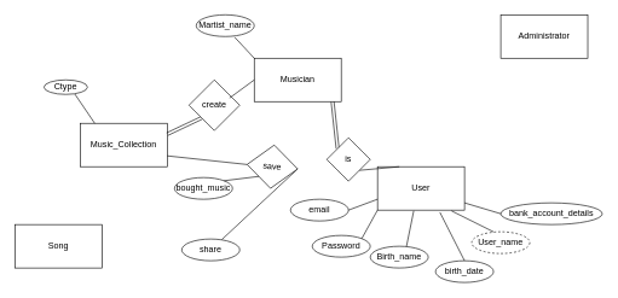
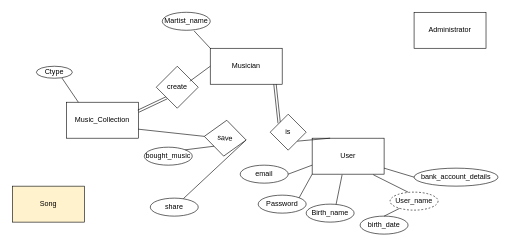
  <mxCell id="0" />
  <mxCell id="1" parent="0" />
  <mxCell id="2" value="Musician" style="rounded=0;whiteSpace=wrap;html=1;" parent="1" vertex="1"><mxGeometry x="350" y="80" width="120" height="60" as="geometry" /></mxCell>
  <mxCell id="3" value="Administrator" style="rounded=0;whiteSpace=wrap;html=1;" parent="1" vertex="1"><mxGeometry x="690" y="20" width="120" height="60" as="geometry" /></mxCell>
  <mxCell id="4" value="Martist_name" style="ellipse;whiteSpace=wrap;html=1;" parent="1" vertex="1"><mxGeometry x="270" y="20" width="80" height="30" as="geometry" /></mxCell>
  <mxCell id="5" value="Birth_name" style="ellipse;whiteSpace=wrap;html=1;" parent="1" vertex="1"><mxGeometry x="510" y="340" width="80" height="30" as="geometry" /></mxCell>
  <mxCell id="6" value="email" style="ellipse;whiteSpace=wrap;html=1;" parent="1" vertex="1"><mxGeometry x="400" y="275" width="80" height="30" as="geometry" /></mxCell>
  <mxCell id="7" value="birth_date" style="ellipse;whiteSpace=wrap;html=1;" parent="1" vertex="1"><mxGeometry x="600" y="360" width="80" height="30" as="geometry" /></mxCell>
  <mxCell id="8" value="Password" style="ellipse;whiteSpace=wrap;html=1;" parent="1" vertex="1"><mxGeometry x="430" y="325" width="80" height="30" as="geometry" /></mxCell>
  <mxCell id="9" value="User" style="rounded=0;whiteSpace=wrap;html=1;" parent="1" vertex="1"><mxGeometry x="520" y="230" width="120" height="60" as="geometry" /></mxCell>
  <mxCell id="10" value="" style="endArrow=none;html=1;rounded=0;entryX=0;entryY=0;entryDx=0;entryDy=0;shape=link;width=4;exitX=0.9;exitY=1;exitDx=0;exitDy=0;exitPerimeter=0;" parent="1" source="2" target="21" edge="1"><mxGeometry width="50" height="50" relative="1" as="geometry"><mxPoint x="458" y="130" as="sourcePoint" /><mxPoint x="500" y="190" as="targetPoint" /></mxGeometry></mxCell>
  <mxCell id="11" value="" style="endArrow=none;html=1;rounded=0;exitX=0.5;exitY=0;exitDx=0;exitDy=0;entryX=0.083;entryY=1.017;entryDx=0;entryDy=0;entryPerimeter=0;" parent="1" edge="1"><mxGeometry width="50" height="50" relative="1" as="geometry"><mxPoint x="560" y="340" as="sourcePoint" /><mxPoint x="569.96" y="291.02" as="targetPoint" /></mxGeometry></mxCell>
- <mxCell id="12" value="" style="endArrow=none;html=1;rounded=0;exitX=0.5;exitY=0;exitDx=0;exitDy=0;entryX=0.717;entryY=1.05;entryDx=0;entryDy=0;entryPerimeter=0;" parent="1" source="7" target="9" edge="1"><mxGeometry width="50" height="50" relative="1" as="geometry"><mxPoint x="530" y="340" as="sourcePoint" /><mxPoint x="580" y="290" as="targetPoint" /></mxGeometry></mxCell>
+ <mxCell id="12" value="" style="endArrow=none;html=1;rounded=0;exitX=0.5;exitY=0;exitDx=0;exitDy=0;" parent="1" source="7" target="16" edge="1"><mxGeometry width="50" height="50" relative="1" as="geometry"><mxPoint x="530" y="340" as="sourcePoint" /><mxPoint x="580" y="290" as="targetPoint" /></mxGeometry></mxCell>
  <mxCell id="13" value="" style="endArrow=none;html=1;rounded=0;exitX=1;exitY=0;exitDx=0;exitDy=0;" parent="1" source="8" edge="1"><mxGeometry width="50" height="50" relative="1" as="geometry"><mxPoint x="500" y="335" as="sourcePoint" /><mxPoint x="520" y="290" as="targetPoint" /></mxGeometry></mxCell>
  <mxCell id="14" value="" style="endArrow=none;html=1;rounded=0;exitX=1;exitY=0.5;exitDx=0;exitDy=0;entryX=0;entryY=0.5;entryDx=0;entryDy=0;" parent="1" source="6" edge="1"><mxGeometry width="50" height="50" relative="1" as="geometry"><mxPoint x="470" y="305" as="sourcePoint" /><mxPoint x="520" y="275" as="targetPoint" /></mxGeometry></mxCell>
  <mxCell id="15" value="bank_account_details" style="ellipse;whiteSpace=wrap;html=1;" parent="1" vertex="1"><mxGeometry x="690" y="280" width="140" height="30" as="geometry" /></mxCell>
  <mxCell id="16" value="User_name" style="ellipse;whiteSpace=wrap;html=1;dashed=1;" parent="1" vertex="1"><mxGeometry x="650" y="320" width="80" height="30" as="geometry" /></mxCell>
  <mxCell id="17" value="" style="endArrow=none;html=1;rounded=0;exitX=0.375;exitY=0;exitDx=0;exitDy=0;exitPerimeter=0;entryX=0.85;entryY=1.017;entryDx=0;entryDy=0;entryPerimeter=0;" parent="1" source="16" target="9" edge="1"><mxGeometry width="50" height="50" relative="1" as="geometry"><mxPoint x="700" y="290" as="sourcePoint" /><mxPoint x="750" y="240" as="targetPoint" /></mxGeometry></mxCell>
  <mxCell id="18" value="" style="endArrow=none;html=1;rounded=0;entryX=0;entryY=0.5;entryDx=0;entryDy=0;" parent="1" target="15" edge="1"><mxGeometry width="50" height="50" relative="1" as="geometry"><mxPoint x="640" y="280" as="sourcePoint" /><mxPoint x="690" y="230" as="targetPoint" /></mxGeometry></mxCell>
  <mxCell id="19" value="" style="endArrow=none;html=1;rounded=0;exitX=1;exitY=1;exitDx=0;exitDy=0;" parent="1" source="21" edge="1"><mxGeometry width="50" height="50" relative="1" as="geometry"><mxPoint x="500" y="280" as="sourcePoint" /><mxPoint x="550" y="230" as="targetPoint" /></mxGeometry></mxCell>
  <mxCell id="20" value="" style="endArrow=none;html=1;rounded=0;exitX=0;exitY=0;exitDx=0;exitDy=0;entryX=0.663;entryY=1.033;entryDx=0;entryDy=0;entryPerimeter=0;" parent="1" source="2" target="4" edge="1"><mxGeometry width="50" height="50" relative="1" as="geometry"><mxPoint x="280" y="100" as="sourcePoint" /><mxPoint x="330" y="50" as="targetPoint" /></mxGeometry></mxCell>
  <mxCell id="21" value="is" style="rhombus;whiteSpace=wrap;html=1;" parent="1" vertex="1"><mxGeometry x="450" y="190" width="60" height="60" as="geometry" /></mxCell>
  <mxCell id="22" value="Music_Collection" style="rounded=0;whiteSpace=wrap;html=1;" parent="1" vertex="1"><mxGeometry x="110" y="170" width="120" height="60" as="geometry" /></mxCell>
  <mxCell id="23" value="" style="endArrow=none;html=1;rounded=0;exitX=1;exitY=0.25;exitDx=0;exitDy=0;entryX=0;entryY=1;entryDx=0;entryDy=0;shape=link;" parent="1" source="22" target="25" edge="1"><mxGeometry width="50" height="50" relative="1" as="geometry"><mxPoint x="300" y="160" as="sourcePoint" /><mxPoint x="270" y="160" as="targetPoint" /></mxGeometry></mxCell>
  <mxCell id="24" value="" style="endArrow=none;html=1;rounded=0;exitX=1;exitY=0.5;exitDx=0;exitDy=0;" parent="1" source="28" target="31" edge="1"><mxGeometry width="50" height="50" relative="1" as="geometry"><mxPoint x="290" y="230" as="sourcePoint" /><mxPoint x="340" y="180" as="targetPoint" /></mxGeometry></mxCell>
  <mxCell id="25" value="create" style="rhombus;whiteSpace=wrap;html=1;" parent="1" vertex="1"><mxGeometry x="260" y="110" width="70" height="70" as="geometry" /></mxCell>
  <mxCell id="26" value="" style="endArrow=none;html=1;rounded=0;exitX=0.8;exitY=0.357;exitDx=0;exitDy=0;exitPerimeter=0;" parent="1" source="25" edge="1"><mxGeometry width="50" height="50" relative="1" as="geometry"><mxPoint x="300" y="160" as="sourcePoint" /><mxPoint x="350" y="110" as="targetPoint" /></mxGeometry></mxCell>
  <mxCell id="27" value="" style="endArrow=none;html=1;rounded=0;entryX=0;entryY=0.5;entryDx=0;entryDy=0;exitX=1;exitY=0.75;exitDx=0;exitDy=0;" parent="1" source="22" target="28" edge="1"><mxGeometry width="50" height="50" relative="1" as="geometry"><mxPoint x="230" y="215" as="sourcePoint" /><mxPoint x="520" y="245" as="targetPoint" /></mxGeometry></mxCell>
  <mxCell id="28" value="save" style="rhombus;whiteSpace=wrap;html=1;rotation=5;" parent="1" vertex="1"><mxGeometry x="340" y="200" width="70" height="60" as="geometry" /></mxCell>
  <mxCell id="29" value="bought_music" style="ellipse;whiteSpace=wrap;html=1;" parent="1" vertex="1"><mxGeometry x="240" y="245" width="80" height="30" as="geometry" /></mxCell>
  <mxCell id="30" value="" style="endArrow=none;html=1;rounded=0;exitX=1;exitY=0;exitDx=0;exitDy=0;entryX=0;entryY=1;entryDx=0;entryDy=0;" parent="1" source="29" target="28" edge="1"><mxGeometry width="50" height="50" relative="1" as="geometry"><mxPoint x="310" y="300" as="sourcePoint" /><mxPoint x="360" y="250" as="targetPoint" /></mxGeometry></mxCell>
  <mxCell id="31" value="share" style="ellipse;whiteSpace=wrap;html=1;" parent="1" vertex="1"><mxGeometry x="250" y="330" width="80" height="30" as="geometry" /></mxCell>
- <mxCell id="32" value="Song" style="rounded=0;whiteSpace=wrap;html=1;" parent="1" vertex="1"><mxGeometry x="20" y="310" width="120" height="60" as="geometry" /></mxCell>
+ <mxCell id="32" value="Song" style="rounded=0;whiteSpace=wrap;html=1;fillColor=#fff2cc;" parent="1" vertex="1"><mxGeometry x="20" y="310" width="120" height="60" as="geometry" /></mxCell>
  <mxCell id="33" value="Ctype" style="ellipse;whiteSpace=wrap;html=1;" parent="1" vertex="1"><mxGeometry x="60" y="110" width="60" height="20" as="geometry" /></mxCell>
  <mxCell id="34" value="" style="endArrow=none;html=1;rounded=0;entryX=0.711;entryY=0.983;entryDx=0;entryDy=0;entryPerimeter=0;" parent="1" target="33" edge="1"><mxGeometry width="50" height="50" relative="1" as="geometry"><mxPoint x="130" y="170" as="sourcePoint" /><mxPoint x="180" y="120" as="targetPoint" /></mxGeometry></mxCell>
